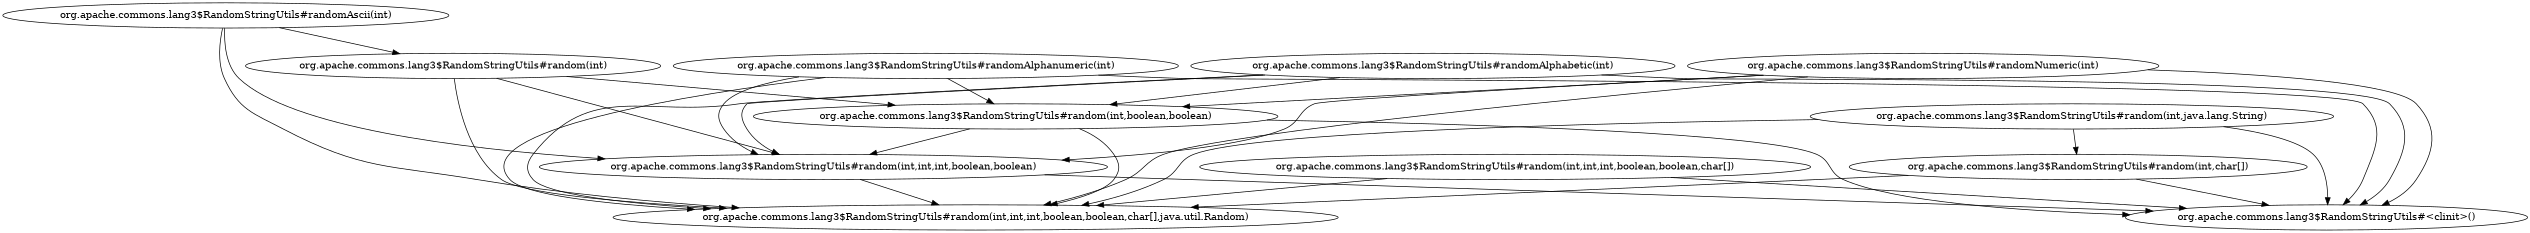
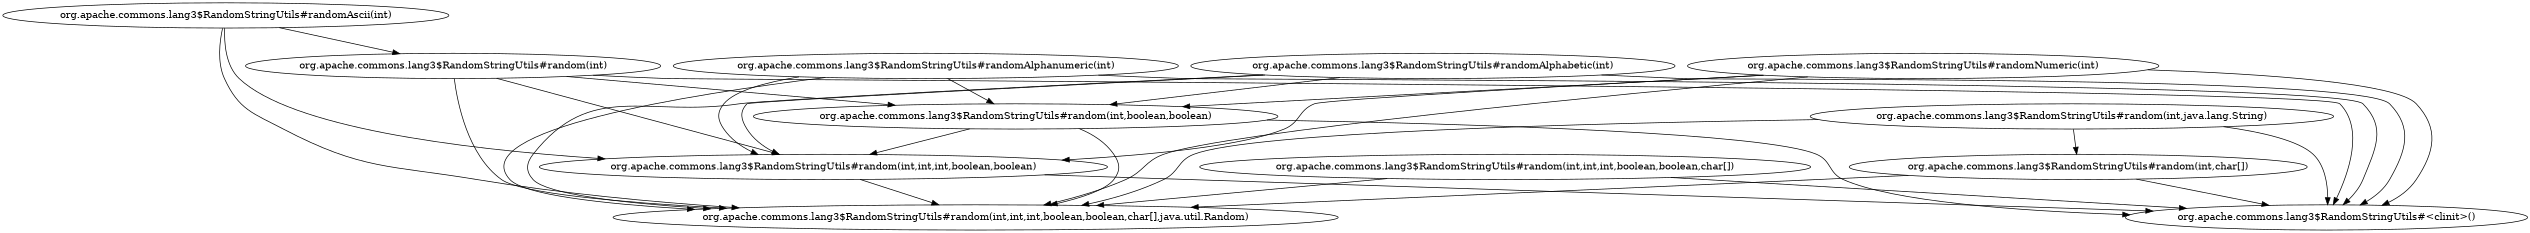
  digraph {
    "org.apache.commons.lang3$RandomStringUtils#random(int,boolean,boolean)"
    "org.apache.commons.lang3$RandomStringUtils#random(int,int,int,boolean,boolean,char[],java.util.Random)"
    "org.apache.commons.lang3$RandomStringUtils#<clinit>()"
    "org.apache.commons.lang3$RandomStringUtils#random(int,int,int,boolean,boolean)"
    "org.apache.commons.lang3$RandomStringUtils#randomAscii(int)"
    "org.apache.commons.lang3$RandomStringUtils#random(int)"
    "org.apache.commons.lang3$RandomStringUtils#randomAlphanumeric(int)"
    "org.apache.commons.lang3$RandomStringUtils#random(int,char[])"
    "org.apache.commons.lang3$RandomStringUtils#randomAlphabetic(int)"
    "org.apache.commons.lang3$RandomStringUtils#randomNumeric(int)"
    "org.apache.commons.lang3$RandomStringUtils#random(int,int,int,boolean,boolean,char[])"
    "org.apache.commons.lang3$RandomStringUtils#random(int,java.lang.String)"
    "org.apache.commons.lang3$RandomStringUtils#random(int,boolean,boolean)" -> "org.apache.commons.lang3$RandomStringUtils#random(int,int,int,boolean,boolean,char[],java.util.Random)"
    "org.apache.commons.lang3$RandomStringUtils#random(int,boolean,boolean)" -> "org.apache.commons.lang3$RandomStringUtils#<clinit>()"
    "org.apache.commons.lang3$RandomStringUtils#random(int,boolean,boolean)" -> "org.apache.commons.lang3$RandomStringUtils#random(int,int,int,boolean,boolean)"
    "org.apache.commons.lang3$RandomStringUtils#random(int,int,int,boolean,boolean)" -> "org.apache.commons.lang3$RandomStringUtils#random(int,int,int,boolean,boolean,char[],java.util.Random)"
    "org.apache.commons.lang3$RandomStringUtils#random(int,int,int,boolean,boolean)" -> "org.apache.commons.lang3$RandomStringUtils#<clinit>()"
    "org.apache.commons.lang3$RandomStringUtils#randomAscii(int)" -> "org.apache.commons.lang3$RandomStringUtils#random(int,int,int,boolean,boolean,char[],java.util.Random)"
    "org.apache.commons.lang3$RandomStringUtils#randomAscii(int)" -> "org.apache.commons.lang3$RandomStringUtils#random(int,int,int,boolean,boolean)"
    "org.apache.commons.lang3$RandomStringUtils#randomAscii(int)" -> "org.apache.commons.lang3$RandomStringUtils#random(int)"
    "org.apache.commons.lang3$RandomStringUtils#random(int)" -> "org.apache.commons.lang3$RandomStringUtils#random(int,boolean,boolean)"
    "org.apache.commons.lang3$RandomStringUtils#random(int)" -> "org.apache.commons.lang3$RandomStringUtils#random(int,int,int,boolean,boolean,char[],java.util.Random)"
+   "org.apache.commons.lang3$RandomStringUtils#random(int)" -> "org.apache.commons.lang3$RandomStringUtils#<clinit>()"
    "org.apache.commons.lang3$RandomStringUtils#random(int)" -> "org.apache.commons.lang3$RandomStringUtils#random(int,int,int,boolean,boolean)"
    "org.apache.commons.lang3$RandomStringUtils#randomAlphanumeric(int)" -> "org.apache.commons.lang3$RandomStringUtils#random(int,boolean,boolean)"
    "org.apache.commons.lang3$RandomStringUtils#randomAlphanumeric(int)" -> "org.apache.commons.lang3$RandomStringUtils#random(int,int,int,boolean,boolean,char[],java.util.Random)"
    "org.apache.commons.lang3$RandomStringUtils#randomAlphanumeric(int)" -> "org.apache.commons.lang3$RandomStringUtils#<clinit>()"
    "org.apache.commons.lang3$RandomStringUtils#randomAlphanumeric(int)" -> "org.apache.commons.lang3$RandomStringUtils#random(int,int,int,boolean,boolean)"
    "org.apache.commons.lang3$RandomStringUtils#random(int,char[])" -> "org.apache.commons.lang3$RandomStringUtils#random(int,int,int,boolean,boolean,char[],java.util.Random)"
    "org.apache.commons.lang3$RandomStringUtils#random(int,char[])" -> "org.apache.commons.lang3$RandomStringUtils#<clinit>()"
    "org.apache.commons.lang3$RandomStringUtils#randomAlphabetic(int)" -> "org.apache.commons.lang3$RandomStringUtils#random(int,boolean,boolean)"
    "org.apache.commons.lang3$RandomStringUtils#randomAlphabetic(int)" -> "org.apache.commons.lang3$RandomStringUtils#random(int,int,int,boolean,boolean,char[],java.util.Random)"
    "org.apache.commons.lang3$RandomStringUtils#randomAlphabetic(int)" -> "org.apache.commons.lang3$RandomStringUtils#<clinit>()"
    "org.apache.commons.lang3$RandomStringUtils#randomAlphabetic(int)" -> "org.apache.commons.lang3$RandomStringUtils#random(int,int,int,boolean,boolean)"
    "org.apache.commons.lang3$RandomStringUtils#randomNumeric(int)" -> "org.apache.commons.lang3$RandomStringUtils#random(int,boolean,boolean)"
    "org.apache.commons.lang3$RandomStringUtils#randomNumeric(int)" -> "org.apache.commons.lang3$RandomStringUtils#random(int,int,int,boolean,boolean,char[],java.util.Random)"
    "org.apache.commons.lang3$RandomStringUtils#randomNumeric(int)" -> "org.apache.commons.lang3$RandomStringUtils#<clinit>()"
    "org.apache.commons.lang3$RandomStringUtils#randomNumeric(int)" -> "org.apache.commons.lang3$RandomStringUtils#random(int,int,int,boolean,boolean)"
    "org.apache.commons.lang3$RandomStringUtils#random(int,int,int,boolean,boolean,char[])" -> "org.apache.commons.lang3$RandomStringUtils#random(int,int,int,boolean,boolean,char[],java.util.Random)"
    "org.apache.commons.lang3$RandomStringUtils#random(int,int,int,boolean,boolean,char[])" -> "org.apache.commons.lang3$RandomStringUtils#<clinit>()"
    "org.apache.commons.lang3$RandomStringUtils#random(int,java.lang.String)" -> "org.apache.commons.lang3$RandomStringUtils#random(int,int,int,boolean,boolean,char[],java.util.Random)"
    "org.apache.commons.lang3$RandomStringUtils#random(int,java.lang.String)" -> "org.apache.commons.lang3$RandomStringUtils#<clinit>()"
    "org.apache.commons.lang3$RandomStringUtils#random(int,java.lang.String)" -> "org.apache.commons.lang3$RandomStringUtils#random(int,char[])"
  }
